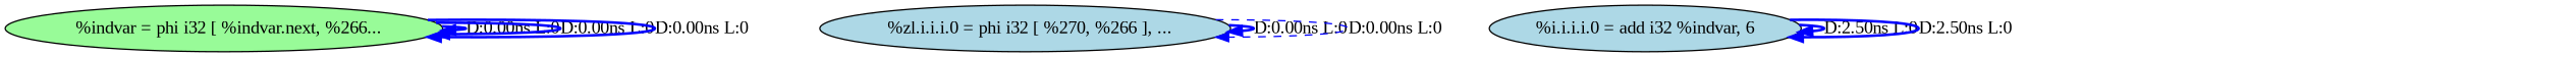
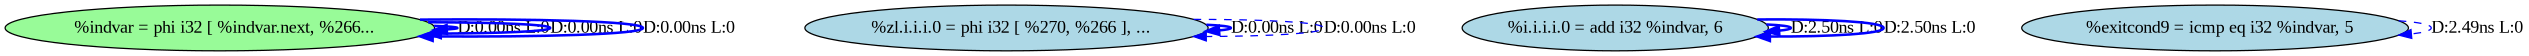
  digraph {
    fontname="Liberation Serif"
    node [fillcolor=lightblue fontname="Liberation Serif" style=filled]
    edge [color=blue fontname="Liberation Serif" style=bold]
    n1 [fillcolor=palegreen label="  %indvar = phi i32 [ %indvar.next, %266..."]
    n2 [label="  %zl.i.i.i.0 = phi i32 [ %270, %266 ], ..."]
    n3 [label="%i.i.i.i.0 = add i32 %indvar, 6"]
+   n4 [label="  %exitcond9 = icmp eq i32 %indvar, 5"]
    n1 -> n1 [label="D:0.00ns L:0"]
    n1 -> n1 [label="D:0.00ns L:0"]
    n1 -> n1 [label="D:0.00ns L:0"]
    n2 -> n2 [label="D:0.00ns L:0"]
    n2 -> n2 [label="D:0.00ns L:0" style=dashed]
    n3 -> n3 [label="D:2.50ns L:0"]
    n3 -> n3 [label="D:2.50ns L:0"]
+   n4 -> n4 [label="D:2.49ns L:0" style=dashed]
  }
